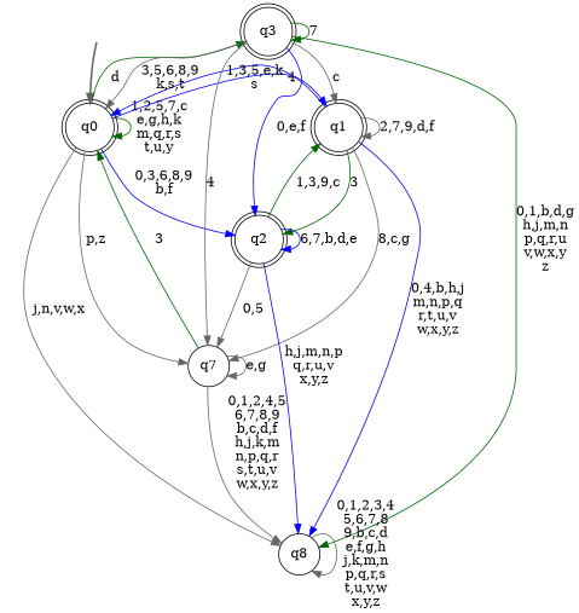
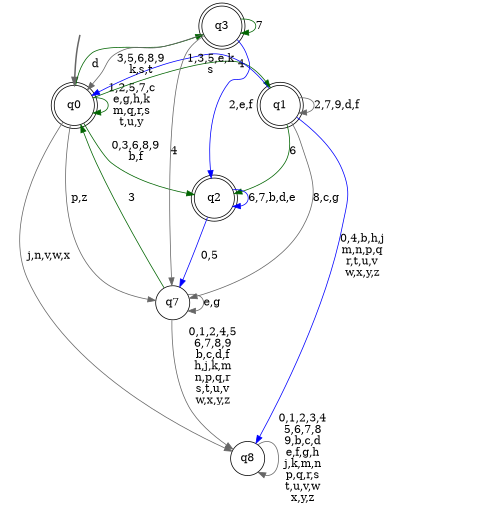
  digraph {
    rankdir=TB
    node [shape=doublecircle style="rounded,filled" color=black fillcolor=white]
    edge [color=gray40]
    __start0 [height=0 shape=none style=invis width=0 color="" fillcolor=""]
    n2 [label=q0]
    n3 [label=q1]
    n4 [label=q2]
    n5 [label=q3]
    n6 [label=q7 shape=circle style=filled]
    n7 [label=q8 shape=circle style=filled]
    subgraph cluster_1 {
      nodesep=0.15
      ranksep=0.15
      style=invis
      __start0
      n2
    }
    __start0 -> n2 [penwidth=2]
    n2 -> n2 [color=darkgreen label="1,2,5,7,c\ne,g,h,k\nm,q,r,s\nt,u,y"]
-   n2 -> n3 [color=blue label=4]
-   n2 -> n4 [color=blue label="0,3,6,8,9\nb,f"]
+   n2 -> n3 [color=darkgreen label=4]
+   n2 -> n4 [color=darkgreen label="0,3,6,8,9\nb,f"]
    n2 -> n5 [color=darkgreen label=d]
    n2 -> n6 [label="p,z"]
    n2 -> n7 [label="j,n,v,w,x"]
    n3 -> n2 [color=blue label="1,3,5,e,k\ns"]
    n3 -> n3 [label="2,7,9,d,f"]
-   n3 -> n4 [color=darkgreen label=3]
+   n3 -> n4 [color=darkgreen label=6]
    n3 -> n6 [label="8,c,g"]
    n3 -> n7 [color=blue label="0,4,b,h,j\nm,n,p,q\nr,t,u,v\nw,x,y,z"]
-   n4 -> n3 [color=darkgreen label="1,3,9,c"]
    n4 -> n4 [color=blue label="6,7,b,d,e"]
-   n4 -> n6 [label="0,5"]
-   n4 -> n7 [color=blue label="h,j,m,n,p\nq,r,u,v\nx,y,z"]
+   n4 -> n6 [color=blue label="0,5"]
    n5 -> n2 [label="3,5,6,8,9\nk,s,t"]
-   n5 -> n3 [label=c]
-   n5 -> n4 [color=blue label="0,e,f"]
+   n5 -> n4 [color=blue label="2,e,f"]
    n5 -> n5 [color=darkgreen label=7]
    n5 -> n6 [label=4]
-   n5 -> n7 [color=darkgreen label="0,1,b,d,g\nh,j,m,n\np,q,r,u\nv,w,x,y\nz"]
    n6 -> n2 [color=darkgreen label=3]
    n6 -> n6 [label="e,g"]
    n6 -> n7 [label="0,1,2,4,5\n6,7,8,9\nb,c,d,f\nh,j,k,m\nn,p,q,r\ns,t,u,v\nw,x,y,z"]
    n7 -> n7 [label="0,1,2,3,4\n5,6,7,8\n9,b,c,d\ne,f,g,h\nj,k,m,n\np,q,r,s\nt,u,v,w\nx,y,z"]
  }
